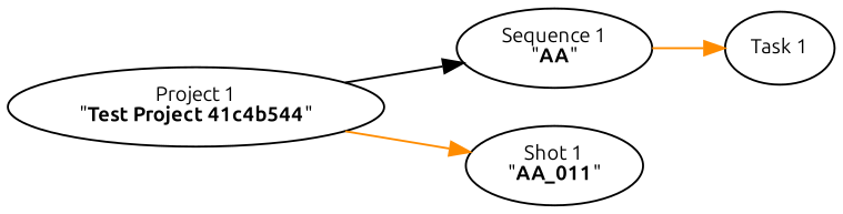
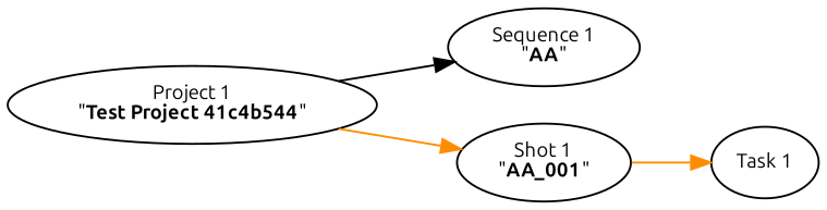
  digraph {
    fontname=Ubuntu
    rankdir=LR
    node [fontname=Ubuntu fontsize=10]
    edge [color=darkorange fontname=Ubuntu]
    n1 [label=<Project 1<BR/>"<B>Test Project 41c4b544</B>">]
    n2 [label=<Sequence 1<BR/>"<B>AA</B>">]
-   n3 [label=<Shot 1<BR/>"<B>AA_011</B>">]
+   n3 [label=<Shot 1<BR/>"<B>AA_001</B>">]
    n4 [label=<Task 1>]
    n1 -> n2 [color=black]
    n1 -> n3
-   n2 -> n4
+   n3 -> n4
  }
